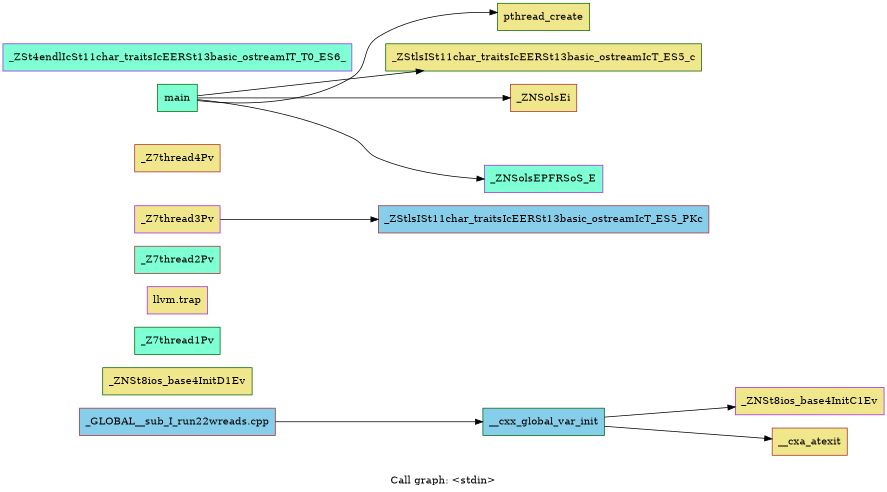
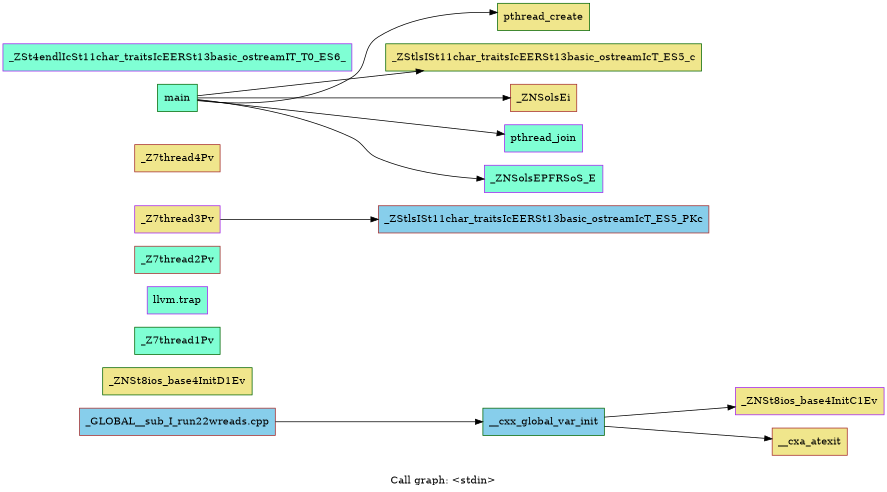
  digraph {
    label="Call graph: \<stdin\>"
    rankdir=LR
    node [color=brown fillcolor=khaki shape=record style=filled]
    n1 [fillcolor=skyblue label="{_GLOBAL__sub_I_run22wreads.cpp}"]
    n2 [color=darkgreen fillcolor=skyblue label="{__cxx_global_var_init}"]
    n3 [color=purple label="{_ZNSt8ios_base4InitC1Ev}"]
    n4 [label="{__cxa_atexit}"]
    n5 [color=darkgreen label="{_ZNSt8ios_base4InitD1Ev}"]
    n6 [color=darkgreen fillcolor=aquamarine label="{_Z7thread1Pv}"]
-   n7 [color=purple label="{llvm.trap}"]
+   n7 [color=purple fillcolor=aquamarine label="{llvm.trap}"]
    n8 [fillcolor=aquamarine label="{_Z7thread2Pv}"]
    n9 [color=purple label="{_Z7thread3Pv}"]
    n10 [fillcolor=skyblue label="{_ZStlsISt11char_traitsIcEERSt13basic_ostreamIcT_ES5_PKc}"]
    n11 [label="{_Z7thread4Pv}"]
    n12 [color=darkgreen fillcolor=aquamarine label="{main}"]
    n13 [color=darkgreen label="{pthread_create}"]
    n14 [color=darkgreen label="{_ZStlsISt11char_traitsIcEERSt13basic_ostreamIcT_ES5_c}"]
    n15 [label="{_ZNSolsEi}"]
+   n16 [color=purple fillcolor=aquamarine label="{pthread_join}"]
    n17 [color=purple fillcolor=aquamarine label="{_ZNSolsEPFRSoS_E}"]
    n18 [color=purple fillcolor=aquamarine label="{_ZSt4endlIcSt11char_traitsIcEERSt13basic_ostreamIT_T0_ES6_}"]
    n1 -> n2
    n2 -> n3
    n2 -> n4
    n9 -> n10
    n12 -> n13
    n12 -> n14
    n12 -> n15
+   n12 -> n16
    n12 -> n17
  }
